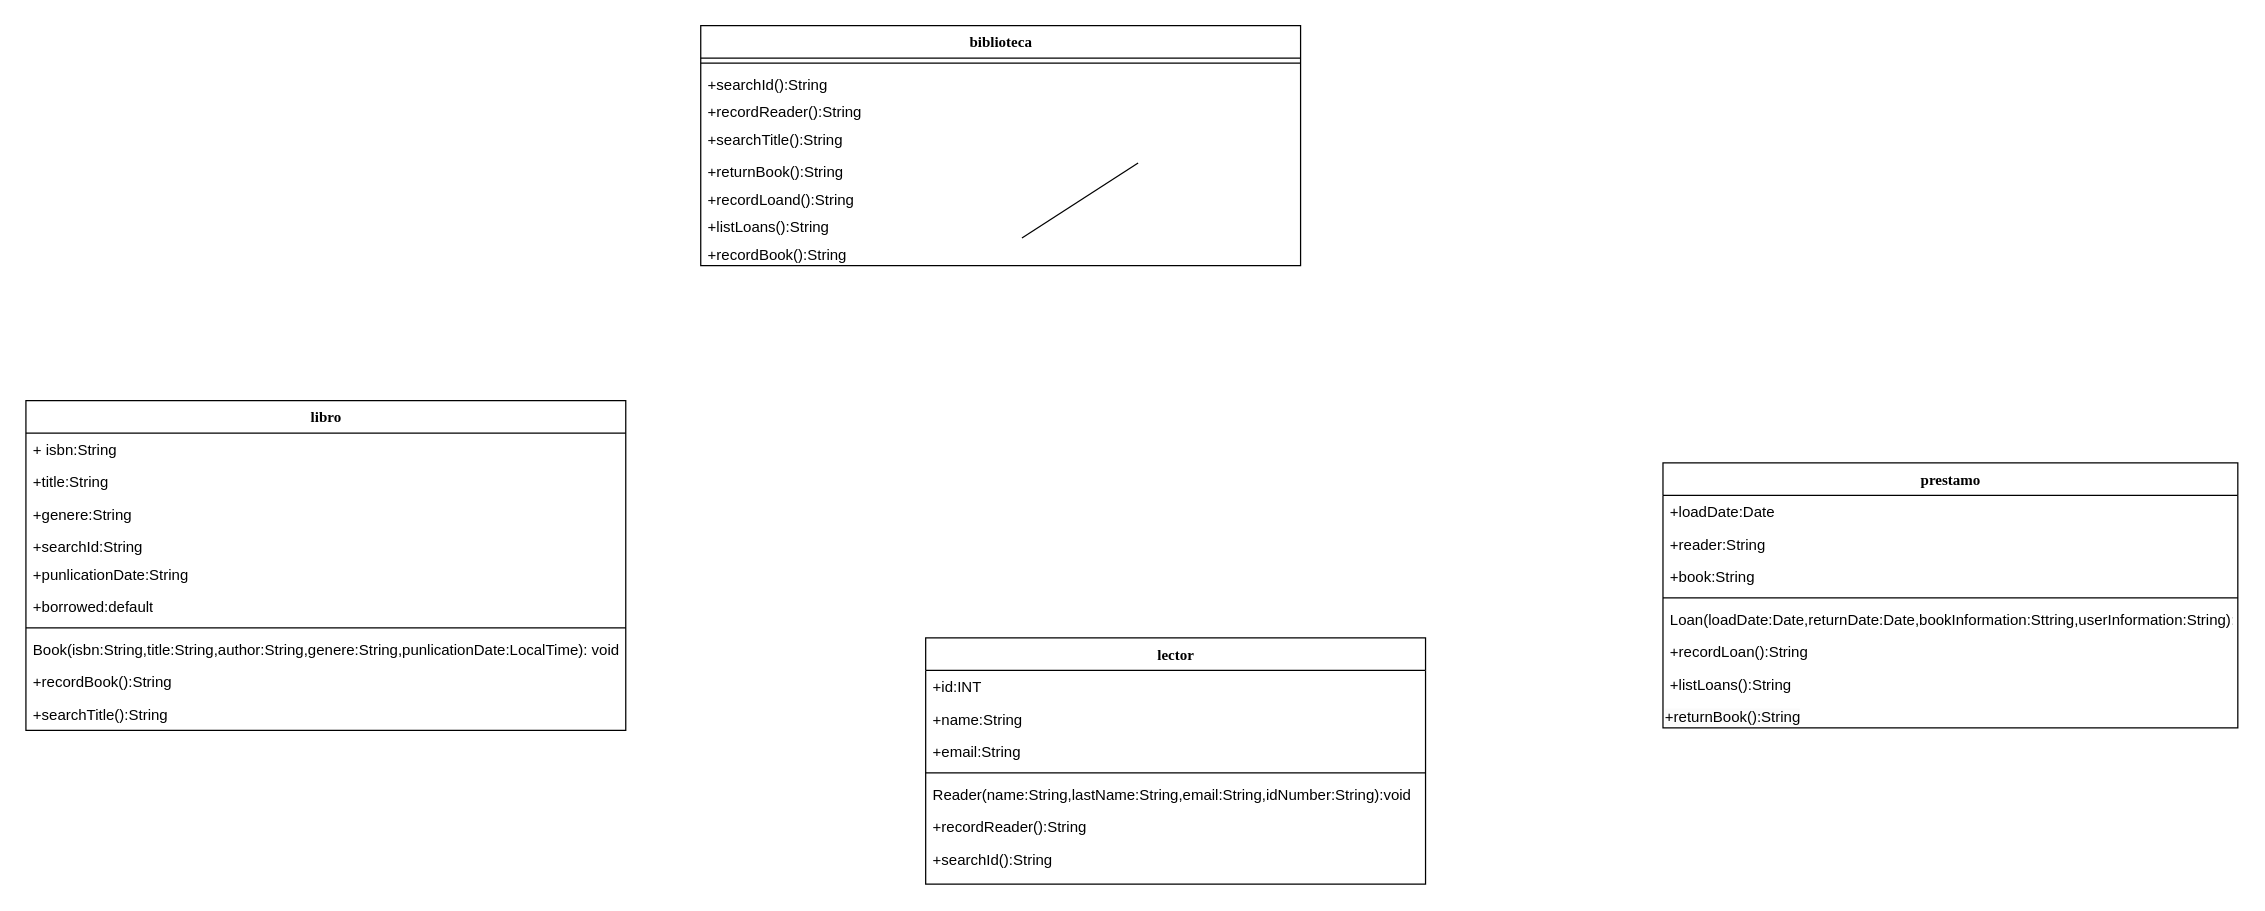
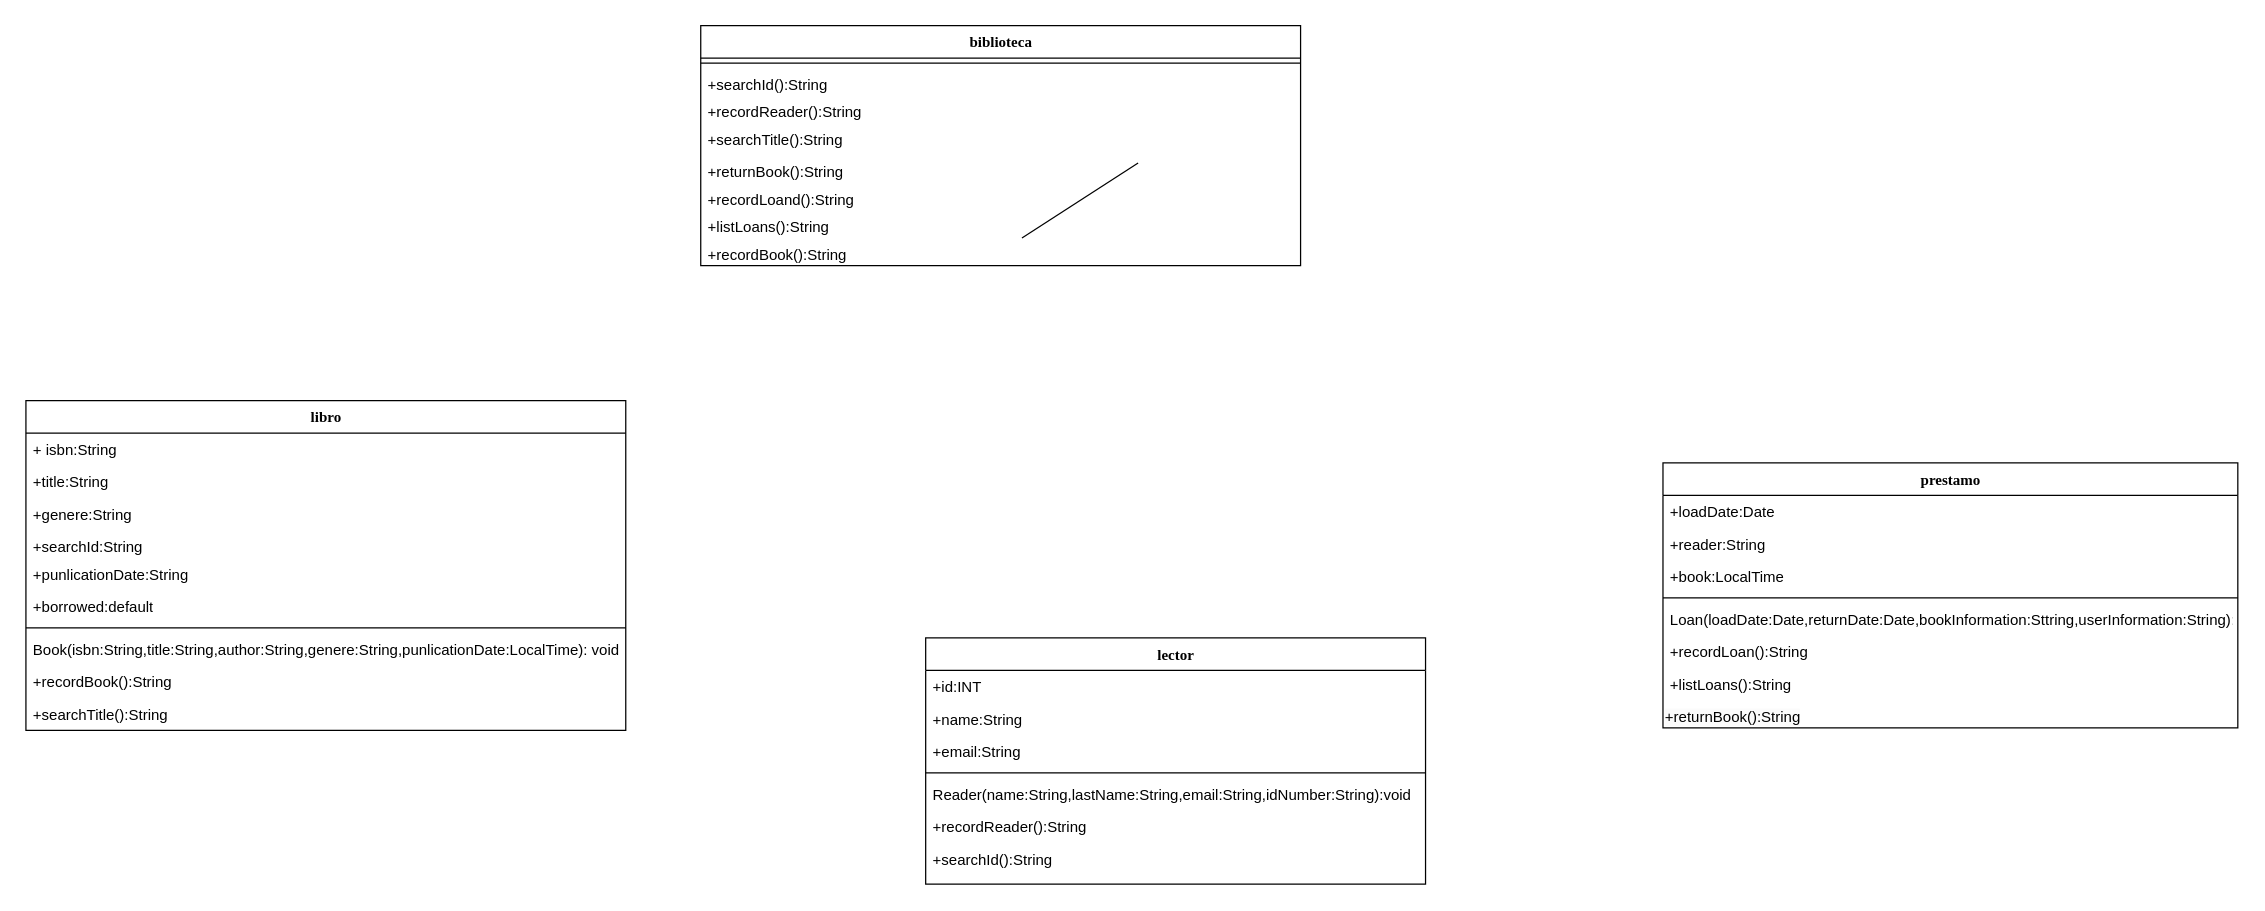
  <mxCell id="0" />
  <mxCell id="1" parent="0" />
  <mxCell id="2" value="libro" style="swimlane;html=1;fontStyle=1;align=center;verticalAlign=top;childLayout=stackLayout;horizontal=1;startSize=26;horizontalStack=0;resizeParent=1;resizeLast=0;collapsible=1;marginBottom=0;swimlaneFillColor=#ffffff;rounded=0;shadow=0;comic=0;labelBackgroundColor=none;strokeWidth=1;fillColor=none;fontFamily=Verdana;fontSize=12" parent="1" vertex="1"><mxGeometry x="20" y="320" width="480" height="264" as="geometry" /></mxCell>
  <mxCell id="3" value="+ isbn:String" style="text;html=1;strokeColor=none;fillColor=none;align=left;verticalAlign=top;spacingLeft=4;spacingRight=4;whiteSpace=wrap;overflow=hidden;rotatable=0;points=[[0,0.5],[1,0.5]];portConstraint=eastwest;" parent="2" vertex="1"><mxGeometry y="26" width="480" height="26" as="geometry" /></mxCell>
  <mxCell id="4" value="+title:String" style="text;html=1;strokeColor=none;fillColor=none;align=left;verticalAlign=top;spacingLeft=4;spacingRight=4;whiteSpace=wrap;overflow=hidden;rotatable=0;points=[[0,0.5],[1,0.5]];portConstraint=eastwest;" parent="2" vertex="1"><mxGeometry y="52" width="480" height="26" as="geometry" /></mxCell>
  <mxCell id="5" value="+genere:String" style="text;html=1;strokeColor=none;fillColor=none;align=left;verticalAlign=top;spacingLeft=4;spacingRight=4;whiteSpace=wrap;overflow=hidden;rotatable=0;points=[[0,0.5],[1,0.5]];portConstraint=eastwest;" parent="2" vertex="1"><mxGeometry y="78" width="480" height="26" as="geometry" /></mxCell>
  <mxCell id="6" value="+searchId:String" style="text;html=1;strokeColor=none;fillColor=none;align=left;verticalAlign=top;spacingLeft=4;spacingRight=4;whiteSpace=wrap;overflow=hidden;rotatable=0;points=[[0,0.5],[1,0.5]];portConstraint=eastwest;" parent="2" vertex="1"><mxGeometry y="104" width="480" height="22" as="geometry" /></mxCell>
  <mxCell id="7" value="+punlicationDate:String" style="text;html=1;strokeColor=none;fillColor=none;align=left;verticalAlign=top;spacingLeft=4;spacingRight=4;whiteSpace=wrap;overflow=hidden;rotatable=0;points=[[0,0.5],[1,0.5]];portConstraint=eastwest;" parent="2" vertex="1"><mxGeometry y="126" width="480" height="26" as="geometry" /></mxCell>
  <mxCell id="8" value="+borrowed:default" style="text;html=1;strokeColor=none;fillColor=none;align=left;verticalAlign=top;spacingLeft=4;spacingRight=4;whiteSpace=wrap;overflow=hidden;rotatable=0;points=[[0,0.5],[1,0.5]];portConstraint=eastwest;" parent="2" vertex="1"><mxGeometry y="152" width="480" height="26" as="geometry" /></mxCell>
  <mxCell id="9" value="" style="line;html=1;strokeWidth=1;fillColor=none;align=left;verticalAlign=middle;spacingTop=-1;spacingLeft=3;spacingRight=3;rotatable=0;labelPosition=right;points=[];portConstraint=eastwest;" parent="2" vertex="1"><mxGeometry y="178" width="480" height="8" as="geometry" /></mxCell>
  <mxCell id="10" value="Book(isbn:String,title:String,author:String,genere:String,punlicationDate:LocalTime): void" style="text;html=1;strokeColor=none;fillColor=none;align=left;verticalAlign=top;spacingLeft=4;spacingRight=4;whiteSpace=wrap;overflow=hidden;rotatable=0;points=[[0,0.5],[1,0.5]];portConstraint=eastwest;" parent="2" vertex="1"><mxGeometry y="186" width="480" height="26" as="geometry" /></mxCell>
  <mxCell id="11" value="+recordBook():String" style="text;html=1;strokeColor=none;fillColor=none;align=left;verticalAlign=top;spacingLeft=4;spacingRight=4;whiteSpace=wrap;overflow=hidden;rotatable=0;points=[[0,0.5],[1,0.5]];portConstraint=eastwest;" parent="2" vertex="1"><mxGeometry y="212" width="480" height="26" as="geometry" /></mxCell>
  <mxCell id="12" value="+searchTitle():String" style="text;html=1;strokeColor=none;fillColor=none;align=left;verticalAlign=top;spacingLeft=4;spacingRight=4;whiteSpace=wrap;overflow=hidden;rotatable=0;points=[[0,0.5],[1,0.5]];portConstraint=eastwest;" parent="2" vertex="1"><mxGeometry y="238" width="480" height="26" as="geometry" /></mxCell>
  <mxCell id="13" value="lector" style="swimlane;html=1;fontStyle=1;align=center;verticalAlign=top;childLayout=stackLayout;horizontal=1;startSize=26;horizontalStack=0;resizeParent=1;resizeLast=0;collapsible=1;marginBottom=0;swimlaneFillColor=#ffffff;rounded=0;shadow=0;comic=0;labelBackgroundColor=none;strokeWidth=1;fillColor=none;fontFamily=Verdana;fontSize=12" parent="1" vertex="1"><mxGeometry x="740" y="510" width="400" height="197" as="geometry" /></mxCell>
  <mxCell id="14" value="+id:INT" style="text;html=1;strokeColor=none;fillColor=none;align=left;verticalAlign=top;spacingLeft=4;spacingRight=4;whiteSpace=wrap;overflow=hidden;rotatable=0;points=[[0,0.5],[1,0.5]];portConstraint=eastwest;" parent="13" vertex="1"><mxGeometry y="26" width="400" height="26" as="geometry" /></mxCell>
  <mxCell id="15" value="+name:String" style="text;html=1;strokeColor=none;fillColor=none;align=left;verticalAlign=top;spacingLeft=4;spacingRight=4;whiteSpace=wrap;overflow=hidden;rotatable=0;points=[[0,0.5],[1,0.5]];portConstraint=eastwest;" parent="13" vertex="1"><mxGeometry y="52" width="400" height="26" as="geometry" /></mxCell>
  <mxCell id="16" value="+email:String" style="text;html=1;strokeColor=none;fillColor=none;align=left;verticalAlign=top;spacingLeft=4;spacingRight=4;whiteSpace=wrap;overflow=hidden;rotatable=0;points=[[0,0.5],[1,0.5]];portConstraint=eastwest;" parent="13" vertex="1"><mxGeometry y="78" width="400" height="26" as="geometry" /></mxCell>
  <mxCell id="17" value="" style="line;html=1;strokeWidth=1;fillColor=none;align=left;verticalAlign=middle;spacingTop=-1;spacingLeft=3;spacingRight=3;rotatable=0;labelPosition=right;points=[];portConstraint=eastwest;" parent="13" vertex="1"><mxGeometry y="104" width="400" height="8" as="geometry" /></mxCell>
  <mxCell id="18" value="Reader(name:String,lastName:String,email:String,idNumber:String):void" style="text;html=1;strokeColor=none;fillColor=none;align=left;verticalAlign=top;spacingLeft=4;spacingRight=4;whiteSpace=wrap;overflow=hidden;rotatable=0;points=[[0,0.5],[1,0.5]];portConstraint=eastwest;" parent="13" vertex="1"><mxGeometry y="112" width="400" height="26" as="geometry" /></mxCell>
  <mxCell id="19" value="+recordReader():String" style="text;html=1;strokeColor=none;fillColor=none;align=left;verticalAlign=top;spacingLeft=4;spacingRight=4;whiteSpace=wrap;overflow=hidden;rotatable=0;points=[[0,0.5],[1,0.5]];portConstraint=eastwest;" parent="13" vertex="1"><mxGeometry y="138" width="400" height="26" as="geometry" /></mxCell>
  <mxCell id="20" value="+searchId():String" style="text;html=1;strokeColor=none;fillColor=none;align=left;verticalAlign=top;spacingLeft=4;spacingRight=4;whiteSpace=wrap;overflow=hidden;rotatable=0;points=[[0,0.5],[1,0.5]];portConstraint=eastwest;" parent="13" vertex="1"><mxGeometry y="164" width="400" height="26" as="geometry" /></mxCell>
  <mxCell id="21" value="prestamo" style="swimlane;html=1;fontStyle=1;align=center;verticalAlign=top;childLayout=stackLayout;horizontal=1;startSize=26;horizontalStack=0;resizeParent=1;resizeLast=0;collapsible=1;marginBottom=0;swimlaneFillColor=#ffffff;rounded=0;shadow=0;comic=0;labelBackgroundColor=none;strokeWidth=1;fillColor=none;fontFamily=Verdana;fontSize=12" parent="1" vertex="1"><mxGeometry x="1330" y="370" width="460" height="212" as="geometry" /></mxCell>
  <mxCell id="22" value="+loadDate:Date" style="text;html=1;strokeColor=none;fillColor=none;align=left;verticalAlign=top;spacingLeft=4;spacingRight=4;whiteSpace=wrap;overflow=hidden;rotatable=0;points=[[0,0.5],[1,0.5]];portConstraint=eastwest;" parent="21" vertex="1"><mxGeometry y="26" width="460" height="26" as="geometry" /></mxCell>
  <mxCell id="23" value="+reader:String" style="text;html=1;strokeColor=none;fillColor=none;align=left;verticalAlign=top;spacingLeft=4;spacingRight=4;whiteSpace=wrap;overflow=hidden;rotatable=0;points=[[0,0.5],[1,0.5]];portConstraint=eastwest;" parent="21" vertex="1"><mxGeometry y="52" width="460" height="26" as="geometry" /></mxCell>
- <mxCell id="24" value="+book:String" style="text;html=1;strokeColor=none;fillColor=none;align=left;verticalAlign=top;spacingLeft=4;spacingRight=4;whiteSpace=wrap;overflow=hidden;rotatable=0;points=[[0,0.5],[1,0.5]];portConstraint=eastwest;" parent="21" vertex="1"><mxGeometry y="78" width="460" height="26" as="geometry" /></mxCell>
+ <mxCell id="24" value="+book:LocalTime" style="text;html=1;strokeColor=none;fillColor=none;align=left;verticalAlign=top;spacingLeft=4;spacingRight=4;whiteSpace=wrap;overflow=hidden;rotatable=0;points=[[0,0.5],[1,0.5]];portConstraint=eastwest;" parent="21" vertex="1"><mxGeometry y="78" width="460" height="26" as="geometry" /></mxCell>
  <mxCell id="25" value="" style="line;html=1;strokeWidth=1;fillColor=none;align=left;verticalAlign=middle;spacingTop=-1;spacingLeft=3;spacingRight=3;rotatable=0;labelPosition=right;points=[];portConstraint=eastwest;" parent="21" vertex="1"><mxGeometry y="104" width="460" height="8" as="geometry" /></mxCell>
  <mxCell id="26" value="Loan(loadDate:Date,returnDate:Date,bookInformation:Sttring,userInformation:String):void" style="text;html=1;strokeColor=none;fillColor=none;align=left;verticalAlign=top;spacingLeft=4;spacingRight=4;whiteSpace=wrap;overflow=hidden;rotatable=0;points=[[0,0.5],[1,0.5]];portConstraint=eastwest;" parent="21" vertex="1"><mxGeometry y="112" width="460" height="26" as="geometry" /></mxCell>
  <mxCell id="27" value="+recordLoan():String" style="text;html=1;strokeColor=none;fillColor=none;align=left;verticalAlign=top;spacingLeft=4;spacingRight=4;whiteSpace=wrap;overflow=hidden;rotatable=0;points=[[0,0.5],[1,0.5]];portConstraint=eastwest;" parent="21" vertex="1"><mxGeometry y="138" width="460" height="26" as="geometry" /></mxCell>
  <mxCell id="28" value="+listLoans():String" style="text;html=1;strokeColor=none;fillColor=none;align=left;verticalAlign=top;spacingLeft=4;spacingRight=4;whiteSpace=wrap;overflow=hidden;rotatable=0;points=[[0,0.5],[1,0.5]];portConstraint=eastwest;" parent="21" vertex="1"><mxGeometry y="164" width="460" height="26" as="geometry" /></mxCell>
  <mxCell id="29" value="&lt;span style=&quot;color: rgb(0, 0, 0); font-family: Helvetica; font-size: 12px; font-style: normal; font-variant-ligatures: normal; font-variant-caps: normal; font-weight: 400; letter-spacing: normal; orphans: 2; text-align: left; text-indent: 0px; text-transform: none; widows: 2; word-spacing: 0px; -webkit-text-stroke-width: 0px; white-space: normal; background-color: rgb(251, 251, 251); text-decoration-thickness: initial; text-decoration-style: initial; text-decoration-color: initial; display: inline !important; float: none;&quot;&gt;+returnBook():String&lt;/span&gt;" style="text;whiteSpace=wrap;html=1;" parent="21" vertex="1"><mxGeometry y="190" width="460" height="22" as="geometry" /></mxCell>
  <mxCell id="30" value="biblioteca" style="swimlane;html=1;fontStyle=1;align=center;verticalAlign=top;childLayout=stackLayout;horizontal=1;startSize=26;horizontalStack=0;resizeParent=1;resizeLast=0;collapsible=1;marginBottom=0;swimlaneFillColor=#ffffff;rounded=0;shadow=0;comic=0;labelBackgroundColor=none;strokeWidth=1;fillColor=none;fontFamily=Verdana;fontSize=12" parent="1" vertex="1"><mxGeometry x="560" y="20" width="480" height="192" as="geometry" /></mxCell>
  <mxCell id="31" value="" style="line;html=1;strokeWidth=1;fillColor=none;align=left;verticalAlign=middle;spacingTop=-1;spacingLeft=3;spacingRight=3;rotatable=0;labelPosition=right;points=[];portConstraint=eastwest;" parent="30" vertex="1"><mxGeometry y="26" width="480" height="8" as="geometry" /></mxCell>
  <mxCell id="32" value="+searchId():String" style="text;html=1;strokeColor=none;fillColor=none;align=left;verticalAlign=top;spacingLeft=4;spacingRight=4;whiteSpace=wrap;overflow=hidden;rotatable=0;points=[[0,0.5],[1,0.5]];portConstraint=eastwest;" parent="30" vertex="1"><mxGeometry y="34" width="480" height="22" as="geometry" /></mxCell>
  <mxCell id="33" value="+recordReader():String" style="text;html=1;strokeColor=none;fillColor=none;align=left;verticalAlign=top;spacingLeft=4;spacingRight=4;whiteSpace=wrap;overflow=hidden;rotatable=0;points=[[0,0.5],[1,0.5]];portConstraint=eastwest;" parent="30" vertex="1"><mxGeometry y="56" width="480" height="22" as="geometry" /></mxCell>
  <mxCell id="34" value="+searchTitle():String" style="text;html=1;strokeColor=none;fillColor=none;align=left;verticalAlign=top;spacingLeft=4;spacingRight=4;whiteSpace=wrap;overflow=hidden;rotatable=0;points=[[0,0.5],[1,0.5]];portConstraint=eastwest;" parent="30" vertex="1"><mxGeometry y="78" width="480" height="26" as="geometry" /></mxCell>
  <mxCell id="35" value="" style="endArrow=none;html=1;rounded=0;" parent="30" source="39" edge="1"><mxGeometry width="50" height="50" relative="1" as="geometry"><mxPoint x="300" y="160" as="sourcePoint" /><mxPoint x="350" y="110" as="targetPoint" /></mxGeometry></mxCell>
  <mxCell id="36" value="+returnBook():String" style="text;html=1;strokeColor=none;fillColor=none;align=left;verticalAlign=top;spacingLeft=4;spacingRight=4;whiteSpace=wrap;overflow=hidden;rotatable=0;points=[[0,0.5],[1,0.5]];portConstraint=eastwest;" parent="30" vertex="1"><mxGeometry y="104" width="480" height="22" as="geometry" /></mxCell>
  <mxCell id="37" value="+recordLoand():String" style="text;html=1;strokeColor=none;fillColor=none;align=left;verticalAlign=top;spacingLeft=4;spacingRight=4;whiteSpace=wrap;overflow=hidden;rotatable=0;points=[[0,0.5],[1,0.5]];portConstraint=eastwest;" parent="30" vertex="1"><mxGeometry y="126" width="480" height="22" as="geometry" /></mxCell>
  <mxCell id="38" value="+listLoans():String" style="text;html=1;strokeColor=none;fillColor=none;align=left;verticalAlign=top;spacingLeft=4;spacingRight=4;whiteSpace=wrap;overflow=hidden;rotatable=0;points=[[0,0.5],[1,0.5]];portConstraint=eastwest;" parent="30" vertex="1"><mxGeometry y="148" width="480" height="22" as="geometry" /></mxCell>
  <mxCell id="39" value="+recordBook():String" style="text;html=1;strokeColor=none;fillColor=none;align=left;verticalAlign=top;spacingLeft=4;spacingRight=4;whiteSpace=wrap;overflow=hidden;rotatable=0;points=[[0,0.5],[1,0.5]];portConstraint=eastwest;" parent="30" vertex="1"><mxGeometry y="170" width="480" height="22" as="geometry" /></mxCell>
